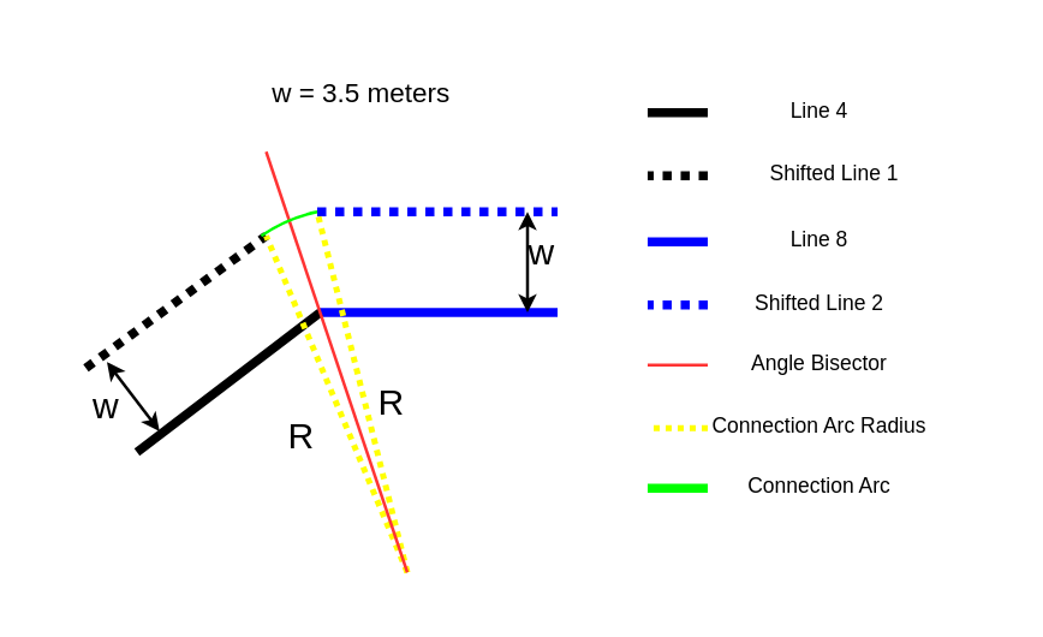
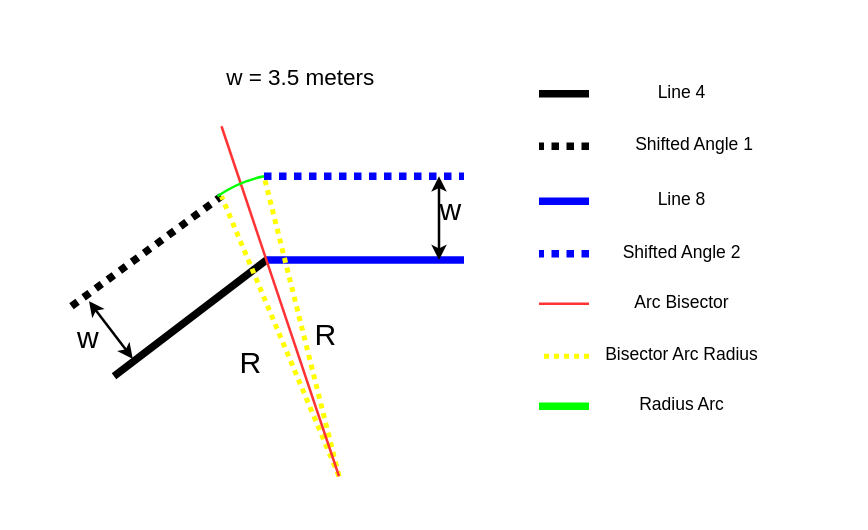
  <mxCell id="0" />
  <mxCell id="1" parent="0" />
  <mxCell id="2" value="&lt;font style=&quot;font-size: 9px;&quot;&gt;w = 3.5 meters&lt;/font&gt;" style="text;html=1;align=center;verticalAlign=middle;whiteSpace=wrap;rounded=0;" parent="1" vertex="1"><mxGeometry x="75" y="20" width="90" height="20" as="geometry" /></mxCell>
  <mxCell id="3" value="" style="endArrow=none;html=1;rounded=0;strokeWidth=3;strokeColor=#0000FF;" parent="1" edge="1"><mxGeometry width="50" height="50" relative="1" as="geometry"><mxPoint x="185" y="103.52" as="sourcePoint" /><mxPoint x="105" y="103.52" as="targetPoint" /></mxGeometry></mxCell>
  <mxCell id="4" value="" style="endArrow=none;html=1;rounded=0;strokeWidth=3;strokeColor=#000000;dashed=1;dashPattern=1 1;" parent="1" edge="1"><mxGeometry width="50" height="50" relative="1" as="geometry"><mxPoint x="28" y="122" as="sourcePoint" /><mxPoint x="88" y="78" as="targetPoint" /></mxGeometry></mxCell>
  <mxCell id="5" value="w" style="text;html=1;align=center;verticalAlign=middle;whiteSpace=wrap;rounded=0;" parent="1" vertex="1"><mxGeometry x="165" y="74" width="30" height="20" as="geometry" /></mxCell>
  <mxCell id="6" value="" style="endArrow=classic;startArrow=classic;html=1;rounded=0;endSize=3;startSize=3;jumpSize=5;" parent="1" edge="1"><mxGeometry width="50" height="50" relative="1" as="geometry"><mxPoint x="175" y="103.52" as="sourcePoint" /><mxPoint x="175" y="70" as="targetPoint" /></mxGeometry></mxCell>
  <mxCell id="7" value="" style="endArrow=none;html=1;rounded=0;strokeWidth=3;" parent="1" edge="1"><mxGeometry width="50" height="50" relative="1" as="geometry"><mxPoint x="235" y="37" as="sourcePoint" /><mxPoint x="215" y="37" as="targetPoint" /><Array as="points" /></mxGeometry></mxCell>
  <mxCell id="8" value="" style="endArrow=none;html=1;rounded=0;strokeWidth=3;dashed=1;dashPattern=1 1;" parent="1" edge="1"><mxGeometry width="50" height="50" relative="1" as="geometry"><mxPoint x="235" y="58" as="sourcePoint" /><mxPoint x="215" y="58" as="targetPoint" /><Array as="points" /></mxGeometry></mxCell>
  <mxCell id="9" value="&lt;font style=&quot;font-size: 7px;&quot;&gt;Line 4&lt;/font&gt;" style="text;html=1;align=center;verticalAlign=middle;whiteSpace=wrap;rounded=0;" parent="1" vertex="1"><mxGeometry x="230" y="30" width="85" height="10" as="geometry" /></mxCell>
- <mxCell id="10" value="&lt;font style=&quot;font-size: 7px;&quot;&gt;Shifted Line 1&lt;/font&gt;" style="text;html=1;align=center;verticalAlign=middle;whiteSpace=wrap;rounded=0;" parent="1" vertex="1"><mxGeometry x="230" y="51" width="95" height="10" as="geometry" /></mxCell>
+ <mxCell id="10" value="&lt;font style=&quot;font-size: 7px;&quot;&gt;Shifted Angle 1&lt;/font&gt;" style="text;html=1;align=center;verticalAlign=middle;whiteSpace=wrap;rounded=0;" parent="1" vertex="1"><mxGeometry x="230" y="51" width="95" height="10" as="geometry" /></mxCell>
  <mxCell id="11" value="" style="endArrow=none;html=1;rounded=0;strokeWidth=3;strokeColor=#0000FF;" parent="1" edge="1"><mxGeometry width="50" height="50" relative="1" as="geometry"><mxPoint x="235" y="80" as="sourcePoint" /><mxPoint x="215" y="80" as="targetPoint" /><Array as="points" /></mxGeometry></mxCell>
  <mxCell id="12" value="" style="endArrow=none;html=1;rounded=0;strokeWidth=3;dashed=1;dashPattern=1 1;strokeColor=#0000FF;" parent="1" edge="1"><mxGeometry width="50" height="50" relative="1" as="geometry"><mxPoint x="235" y="101" as="sourcePoint" /><mxPoint x="215" y="101" as="targetPoint" /><Array as="points" /></mxGeometry></mxCell>
  <mxCell id="13" value="&lt;font style=&quot;font-size: 7px;&quot;&gt;Line 8&lt;/font&gt;" style="text;html=1;align=center;verticalAlign=middle;whiteSpace=wrap;rounded=0;" parent="1" vertex="1"><mxGeometry x="230" y="73" width="85" height="10" as="geometry" /></mxCell>
- <mxCell id="14" value="&lt;span style=&quot;font-size: 7px;&quot;&gt;Shifted Line 2&lt;/span&gt;" style="text;html=1;align=center;verticalAlign=middle;whiteSpace=wrap;rounded=0;" parent="1" vertex="1"><mxGeometry x="230" y="94" width="85" height="10" as="geometry" /></mxCell>
+ <mxCell id="14" value="&lt;span style=&quot;font-size: 7px;&quot;&gt;Shifted Angle 2&lt;/span&gt;" style="text;html=1;align=center;verticalAlign=middle;whiteSpace=wrap;rounded=0;" parent="1" vertex="1"><mxGeometry x="230" y="94" width="85" height="10" as="geometry" /></mxCell>
  <mxCell id="15" value="" style="endArrow=none;html=1;rounded=0;strokeWidth=3;strokeColor=#000000;" edge="1" parent="1"><mxGeometry width="50" height="50" relative="1" as="geometry"><mxPoint x="106" y="103.52" as="sourcePoint" /><mxPoint x="45" y="150" as="targetPoint" /></mxGeometry></mxCell>
  <mxCell id="16" value="" style="endArrow=none;html=1;rounded=0;strokeWidth=3;strokeColor=#0000FF;dashed=1;dashPattern=1 1;" edge="1" parent="1"><mxGeometry width="50" height="50" relative="1" as="geometry"><mxPoint x="105" y="70" as="sourcePoint" /><mxPoint x="185" y="70" as="targetPoint" /></mxGeometry></mxCell>
  <mxCell id="17" value="w" style="text;html=1;align=center;verticalAlign=middle;whiteSpace=wrap;rounded=0;" vertex="1" parent="1"><mxGeometry x="20" y="125" width="30" height="20" as="geometry" /></mxCell>
  <mxCell id="18" value="" style="endArrow=classic;startArrow=classic;html=1;rounded=0;endSize=3;startSize=3;jumpSize=5;" edge="1" parent="1"><mxGeometry width="50" height="50" relative="1" as="geometry"><mxPoint x="52.5" y="143" as="sourcePoint" /><mxPoint x="35" y="120" as="targetPoint" /></mxGeometry></mxCell>
  <mxCell id="19" value="" style="endArrow=none;html=1;rounded=0;strokeWidth=1;strokeColor=#FF3333;" edge="1" parent="1"><mxGeometry width="50" height="50" relative="1" as="geometry"><mxPoint x="235" y="121" as="sourcePoint" /><mxPoint x="215" y="121" as="targetPoint" /><Array as="points" /></mxGeometry></mxCell>
  <mxCell id="20" value="" style="endArrow=none;html=1;rounded=0;strokeWidth=2;dashed=1;dashPattern=1 1;strokeColor=#FFFF00;" edge="1" parent="1"><mxGeometry width="50" height="50" relative="1" as="geometry"><mxPoint x="235" y="142" as="sourcePoint" /><mxPoint x="215" y="142" as="targetPoint" /><Array as="points" /></mxGeometry></mxCell>
- <mxCell id="21" value="&lt;font style=&quot;font-size: 7px;&quot;&gt;Angle Bisector&lt;/font&gt;" style="text;html=1;align=center;verticalAlign=middle;whiteSpace=wrap;rounded=0;" vertex="1" parent="1"><mxGeometry x="230" y="114" width="85" height="10" as="geometry" /></mxCell>
- <mxCell id="22" value="&lt;span style=&quot;font-size: 7px;&quot;&gt;Connection Arc Radius&lt;/span&gt;" style="text;html=1;align=center;verticalAlign=middle;whiteSpace=wrap;rounded=0;" vertex="1" parent="1"><mxGeometry x="230" y="135" width="85" height="10" as="geometry" /></mxCell>
+ <mxCell id="21" value="&lt;font style=&quot;font-size: 7px;&quot;&gt;Arc Bisector&lt;/font&gt;" style="text;html=1;align=center;verticalAlign=middle;whiteSpace=wrap;rounded=0;" vertex="1" parent="1"><mxGeometry x="230" y="114" width="85" height="10" as="geometry" /></mxCell>
+ <mxCell id="22" value="&lt;span style=&quot;font-size: 7px;&quot;&gt;Bisector Arc Radius&lt;/span&gt;" style="text;html=1;align=center;verticalAlign=middle;whiteSpace=wrap;rounded=0;" vertex="1" parent="1"><mxGeometry x="230" y="135" width="85" height="10" as="geometry" /></mxCell>
  <mxCell id="23" value="" style="endArrow=none;html=1;rounded=0;strokeWidth=2;strokeColor=#FFFF00;dashed=1;dashPattern=1 1;" edge="1" parent="1"><mxGeometry width="50" height="50" relative="1" as="geometry"><mxPoint x="135" y="190" as="sourcePoint" /><mxPoint x="105" y="70" as="targetPoint" /></mxGeometry></mxCell>
  <mxCell id="24" value="" style="endArrow=none;html=1;rounded=0;strokeWidth=2;strokeColor=#FFFF00;dashed=1;dashPattern=1 1;" edge="1" parent="1"><mxGeometry width="50" height="50" relative="1" as="geometry"><mxPoint x="135" y="190" as="sourcePoint" /><mxPoint x="88" y="78" as="targetPoint" /></mxGeometry></mxCell>
  <mxCell id="25" value="R" style="text;html=1;align=center;verticalAlign=middle;whiteSpace=wrap;rounded=0;" vertex="1" parent="1"><mxGeometry x="115" y="124" width="30" height="20" as="geometry" /></mxCell>
  <mxCell id="26" value="R" style="text;html=1;align=center;verticalAlign=middle;whiteSpace=wrap;rounded=0;" vertex="1" parent="1"><mxGeometry x="85" y="135" width="30" height="20" as="geometry" /></mxCell>
  <mxCell id="27" value="" style="endArrow=none;html=1;rounded=0;strokeWidth=1;strokeColor=#FF3333;" edge="1" parent="1"><mxGeometry width="50" height="50" relative="1" as="geometry"><mxPoint x="88" y="50" as="sourcePoint" /><mxPoint x="135" y="190" as="targetPoint" /></mxGeometry></mxCell>
  <mxCell id="28" value="" style="verticalLabelPosition=bottom;verticalAlign=top;html=1;shape=mxgraph.basic.arc;startAngle=0.903;endAngle=0.968;strokeColor=#00FF00;" vertex="1" parent="1"><mxGeometry x="65" y="69" width="100" height="100" as="geometry" /></mxCell>
  <mxCell id="29" value="" style="endArrow=none;html=1;rounded=0;strokeWidth=3;strokeColor=#00FF00;" edge="1" parent="1"><mxGeometry width="50" height="50" relative="1" as="geometry"><mxPoint x="235" y="162" as="sourcePoint" /><mxPoint x="215" y="162" as="targetPoint" /><Array as="points" /></mxGeometry></mxCell>
- <mxCell id="30" value="&lt;font style=&quot;font-size: 7px;&quot;&gt;Connection Arc&lt;/font&gt;" style="text;html=1;align=center;verticalAlign=middle;whiteSpace=wrap;rounded=0;" vertex="1" parent="1"><mxGeometry x="230" y="155" width="85" height="10" as="geometry" /></mxCell>
+ <mxCell id="30" value="&lt;font style=&quot;font-size: 7px;&quot;&gt;Radius Arc&lt;/font&gt;" style="text;html=1;align=center;verticalAlign=middle;whiteSpace=wrap;rounded=0;" vertex="1" parent="1"><mxGeometry x="230" y="155" width="85" height="10" as="geometry" /></mxCell>
